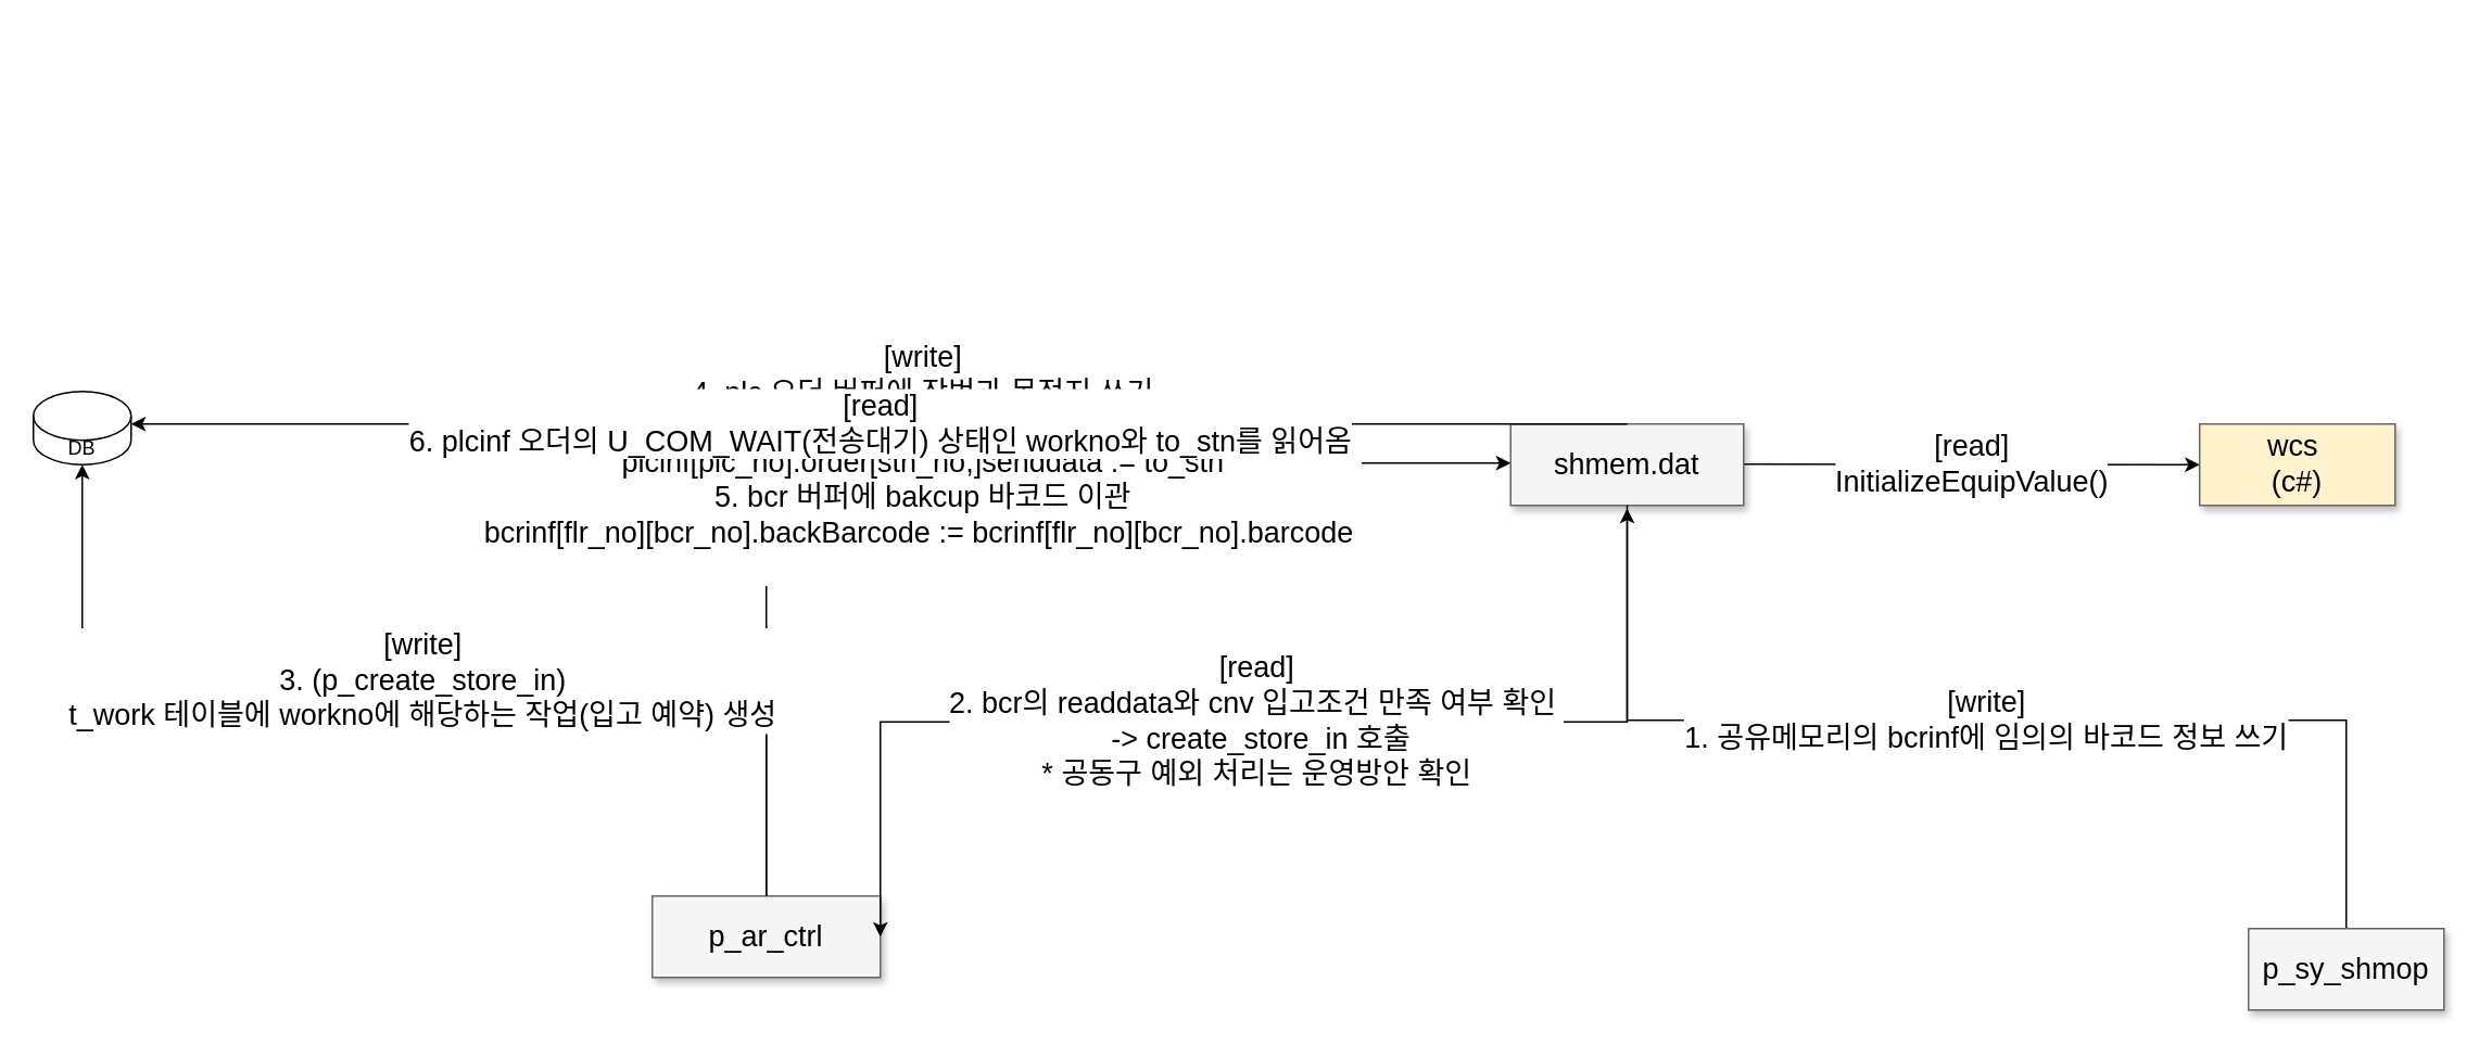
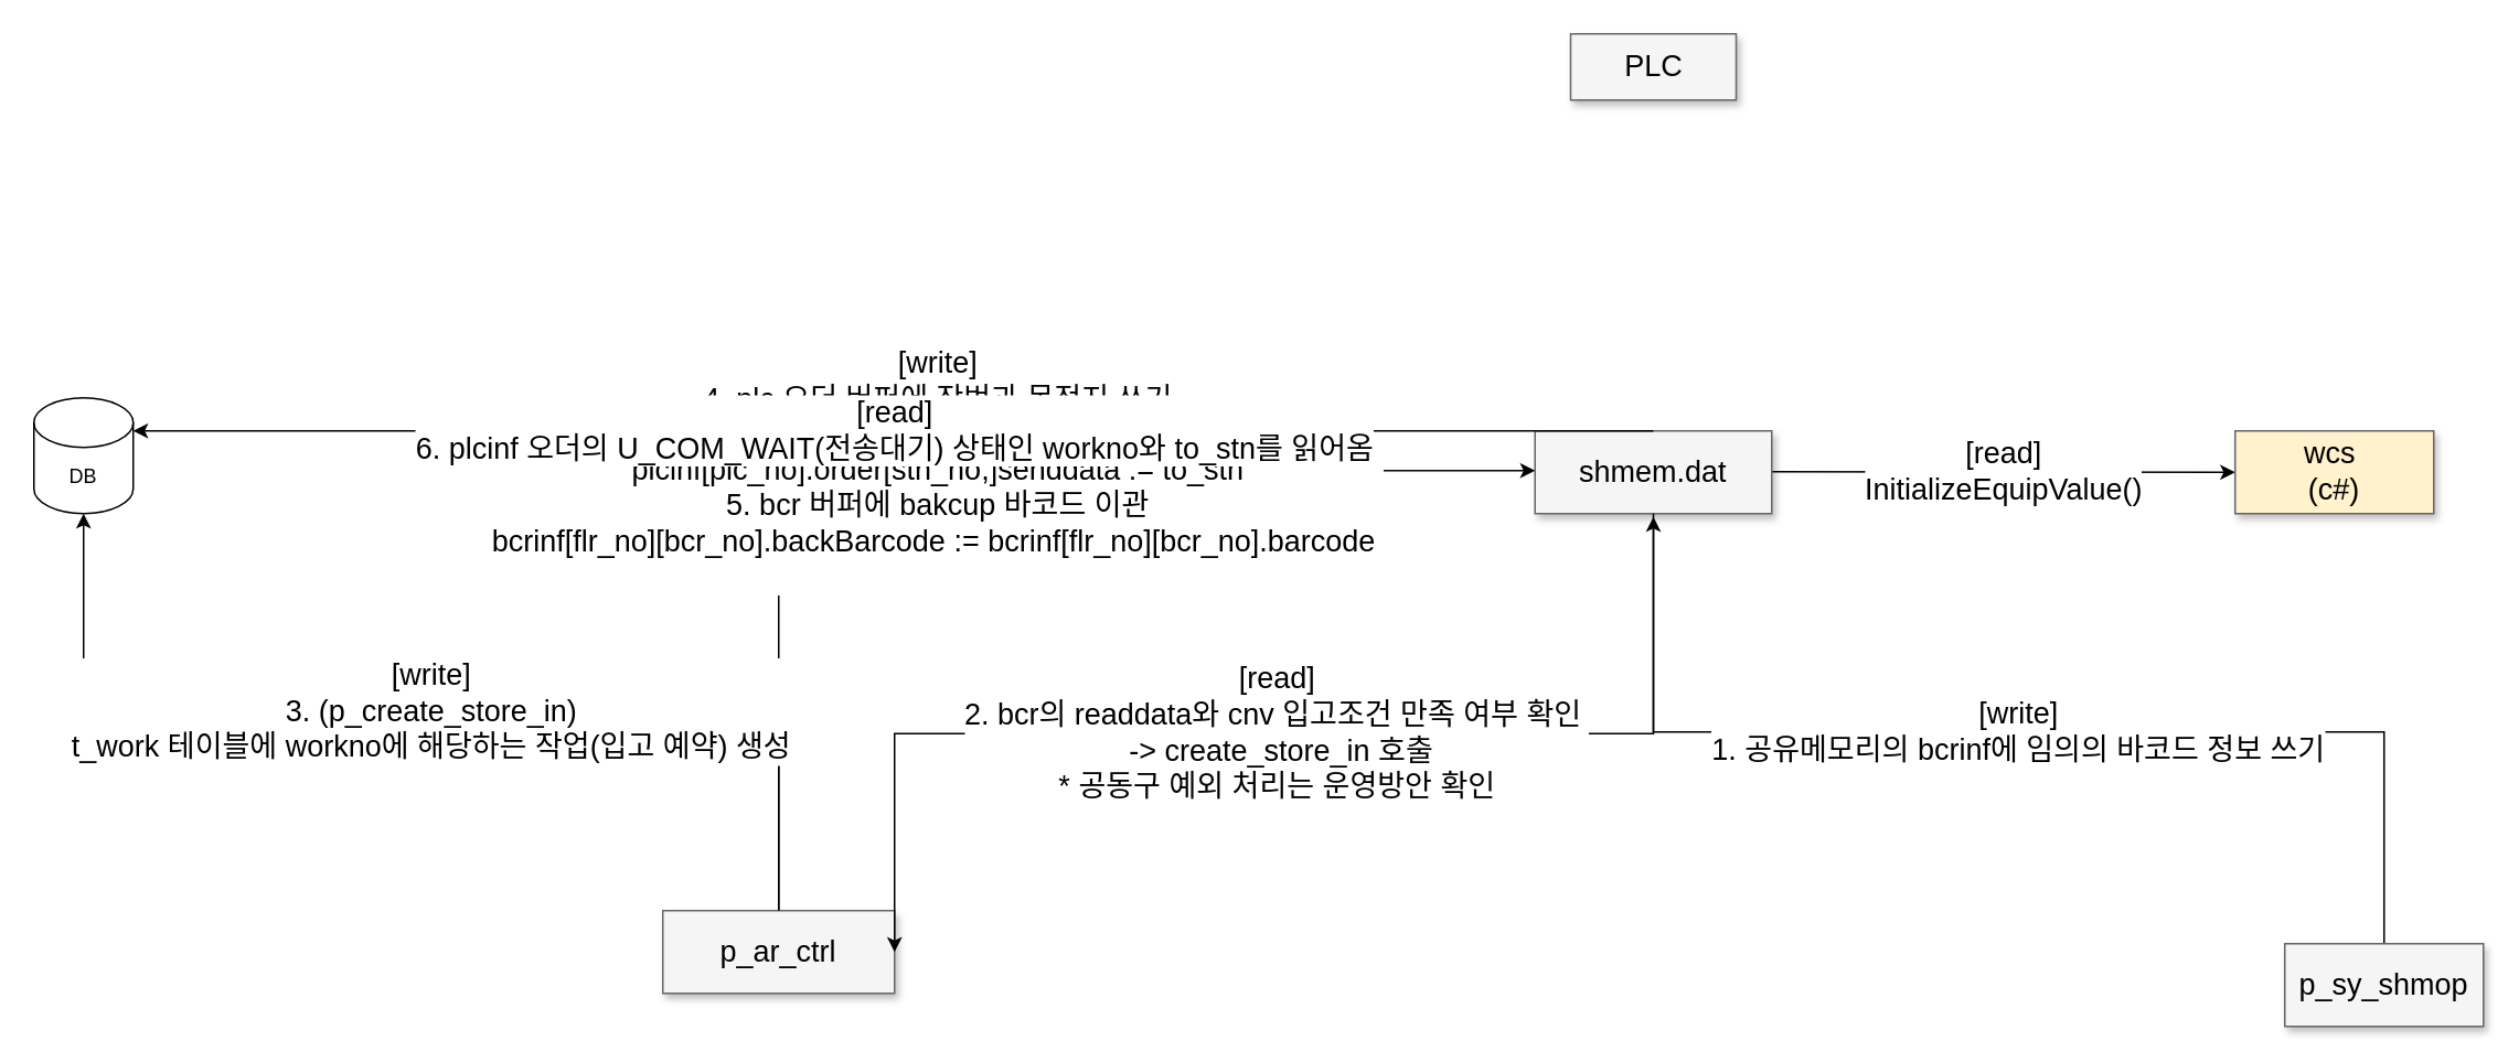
  <mxCell id="0" style=";html=1;" />
  <mxCell id="1" style=";html=1;" parent="0" />
  <mxCell id="2" value="[read]&lt;div&gt;InitializeEquipValue()&lt;/div&gt;" style="edgeStyle=elbowEdgeStyle;rounded=0;html=1;startArrow=none;startFill=0;jettySize=auto;orthogonalLoop=1;fontSize=18;elbow=vertical;" parent="1" edge="1"><mxGeometry relative="1" as="geometry"><mxPoint x="1070" y="284.684" as="sourcePoint" /><mxPoint x="1350" y="284.684" as="targetPoint" /><mxPoint as="offset" /></mxGeometry></mxCell>
  <mxCell id="3" value="shmem.dat" style="whiteSpace=wrap;html=1;shadow=1;fontSize=18;fillColor=#f5f5f5;strokeColor=#666666;" parent="1" vertex="1"><mxGeometry x="927" y="260" width="143" height="50" as="geometry" /></mxCell>
  <mxCell id="4" value="wcs&amp;nbsp;&lt;div&gt;(c#)&lt;/div&gt;" style="whiteSpace=wrap;html=1;shadow=1;fontSize=18;fillColor=#fff2cc;strokeColor=#666666;" parent="1" vertex="1"><mxGeometry x="1350" y="260" width="120" height="50" as="geometry" /></mxCell>
  <mxCell id="5" value="[write]&lt;div&gt;4. plc 오더 버퍼에 작번과 목적지 쓰기&lt;br&gt;&lt;div&gt;plcinf[plc_no].order[stn_no,] senddata := work_no&lt;/div&gt;&lt;div&gt;plcinf[plc_no].order[stn_no,]senddata := to_stn&lt;/div&gt;&lt;div&gt;5. bcr 버퍼에 bakcup 바코드 이관&lt;/div&gt;&lt;div&gt;bcrinf[flr_no][bcr_no].backBarcode :=&amp;nbsp;bcrinf[flr_no][bcr_no].barcode&amp;nbsp;&lt;br&gt;&lt;/div&gt;&lt;div&gt;&lt;br&gt;&lt;/div&gt;&lt;/div&gt;" style="edgeStyle=elbowEdgeStyle;rounded=0;html=1;startArrow=none;startFill=0;jettySize=auto;orthogonalLoop=1;fontSize=18;elbow=vertical;spacing=2;" parent="1" source="6" target="3" edge="1"><mxGeometry x="0.001" relative="1" as="geometry"><Array as="points"><mxPoint x="897" y="284" /></Array><mxPoint as="offset" /></mxGeometry></mxCell>
  <mxCell id="6" value="&lt;div&gt;&lt;span style=&quot;background-color: initial;&quot;&gt;p_ar_ctrl&lt;/span&gt;&lt;br&gt;&lt;/div&gt;" style="whiteSpace=wrap;html=1;shadow=1;fontSize=18;fillColor=#f5f5f5;strokeColor=#666666;" parent="1" vertex="1"><mxGeometry x="400" y="550" width="140" height="50" as="geometry" /></mxCell>
  <mxCell id="7" value="&lt;div&gt;[write]&lt;/div&gt;1. 공유메모리의 bcrinf에 임의의 바코드 정보 쓰기" style="edgeStyle=elbowEdgeStyle;rounded=0;html=1;startArrow=none;startFill=0;jettySize=auto;orthogonalLoop=1;fontSize=18;elbow=vertical;" parent="1" edge="1"><mxGeometry x="0.001" relative="1" as="geometry"><mxPoint x="1440" y="572" as="sourcePoint" /><mxPoint x="998.5" y="312" as="targetPoint" /><mxPoint as="offset" /></mxGeometry></mxCell>
  <mxCell id="8" value="p_sy_shmop" style="whiteSpace=wrap;html=1;shadow=1;fontSize=18;fillColor=#f5f5f5;strokeColor=#666666;" parent="1" vertex="1"><mxGeometry x="1380" y="570" width="120" height="50" as="geometry" /></mxCell>
+ <mxCell id="9" value="PLC" style="whiteSpace=wrap;html=1;shadow=1;fontSize=18;fillColor=#f5f5f5;strokeColor=#666666;" vertex="1" parent="1"><mxGeometry x="948.5" y="20" width="100" height="40" as="geometry" /></mxCell>
  <mxCell id="10" value="[read]&lt;div&gt;6. plcinf 오더의 U_COM_WAIT(전송대기) 상태인 workno와 to_stn를 읽어옴&lt;/div&gt;" style="edgeStyle=elbowEdgeStyle;rounded=0;html=1;startArrow=none;startFill=0;jettySize=auto;orthogonalLoop=1;fontSize=18;elbow=vertical;exitX=0.5;exitY=0;exitDx=0;exitDy=0;" edge="1" parent="1" source="3" target="12"><mxGeometry relative="1" as="geometry"><mxPoint x="1080" y="294.684" as="sourcePoint" /><mxPoint x="1360" y="294.684" as="targetPoint" /><mxPoint as="offset" /></mxGeometry></mxCell>
  <mxCell id="11" value="[read]&lt;div&gt;2. bcr의 readdata와 cnv 입고조건 만족 여부 확인&amp;nbsp;&lt;/div&gt;&lt;div&gt;&amp;nbsp;-&amp;gt; create_store_in 호출&lt;/div&gt;&lt;div&gt;* 공동구 예외 처리는 운영방안 확인&lt;/div&gt;" style="edgeStyle=elbowEdgeStyle;rounded=0;html=1;startArrow=none;startFill=0;jettySize=auto;orthogonalLoop=1;fontSize=18;elbow=vertical;entryX=1;entryY=0.5;entryDx=0;entryDy=0;exitX=0.5;exitY=1;exitDx=0;exitDy=0;" edge="1" parent="1" source="3" target="6"><mxGeometry x="-0.001" relative="1" as="geometry"><mxPoint x="1009" y="270" as="sourcePoint" /><mxPoint x="1009" y="70" as="targetPoint" /><mxPoint as="offset" /></mxGeometry></mxCell>
- <mxCell id="12" value="DB" style="shape=cylinder3;whiteSpace=wrap;html=1;boundedLbl=1;backgroundOutline=1;size=15;" vertex="1" parent="1"><mxGeometry x="20" y="240" width="60" height="45" as="geometry" /></mxCell>
+ <mxCell id="12" value="DB" style="shape=cylinder3;whiteSpace=wrap;html=1;boundedLbl=1;backgroundOutline=1;size=15;" vertex="1" parent="1"><mxGeometry x="20" y="240" width="60" height="70" as="geometry" /></mxCell>
  <mxCell id="13" value="[write]&lt;div&gt;3. (p_create_store_in)&lt;/div&gt;&lt;div&gt;t_work 테이블에 workno에 해당하는 작업(입고 예약) 생성&lt;/div&gt;" style="edgeStyle=elbowEdgeStyle;rounded=0;html=1;startArrow=none;startFill=0;jettySize=auto;orthogonalLoop=1;fontSize=18;elbow=vertical;entryX=0.5;entryY=1;entryDx=0;entryDy=0;exitX=0.5;exitY=0;exitDx=0;exitDy=0;entryPerimeter=0;" edge="1" parent="1" source="6" target="12"><mxGeometry relative="1" as="geometry"><mxPoint x="1009" y="270" as="sourcePoint" /><mxPoint x="1009" y="70" as="targetPoint" /><mxPoint as="offset" /></mxGeometry></mxCell>
